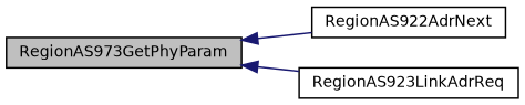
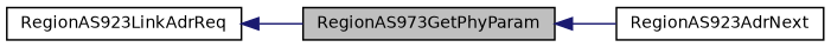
  digraph {
    rankdir=LR
    node [color=black fillcolor=white fontname=Helvetica fontsize=10 shape=record style=filled]
    edge [color=midnightblue dir=back fontname=Helvetica fontsize=10 labelfontname=Helvetica labelfontsize=10 style=solid]
    n1 [fillcolor=grey75 fontcolor=black height=0.2 label=RegionAS973GetPhyParam width=0.4]
-   n2 [height=0.2 label=RegionAS922AdrNext width=0.4]
+   n2 [height=0.2 label=RegionAS923AdrNext width=0.4]
    n3 [height=0.2 label=RegionAS923LinkAdrReq width=0.4]
    n1 -> n2
-   n1 -> n3
+   n3 -> n1
  }
